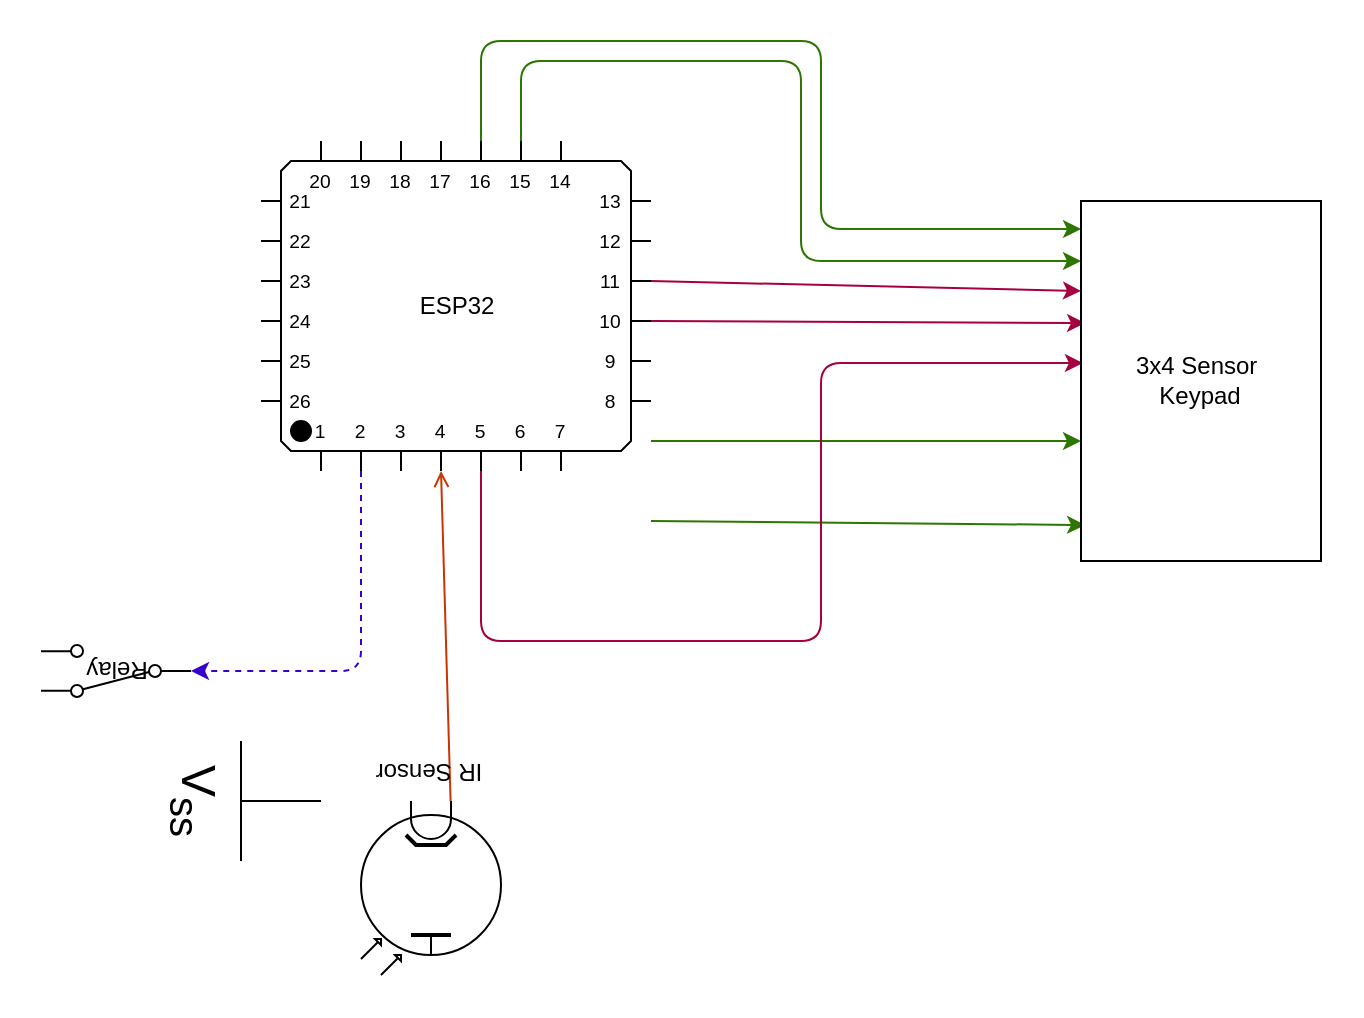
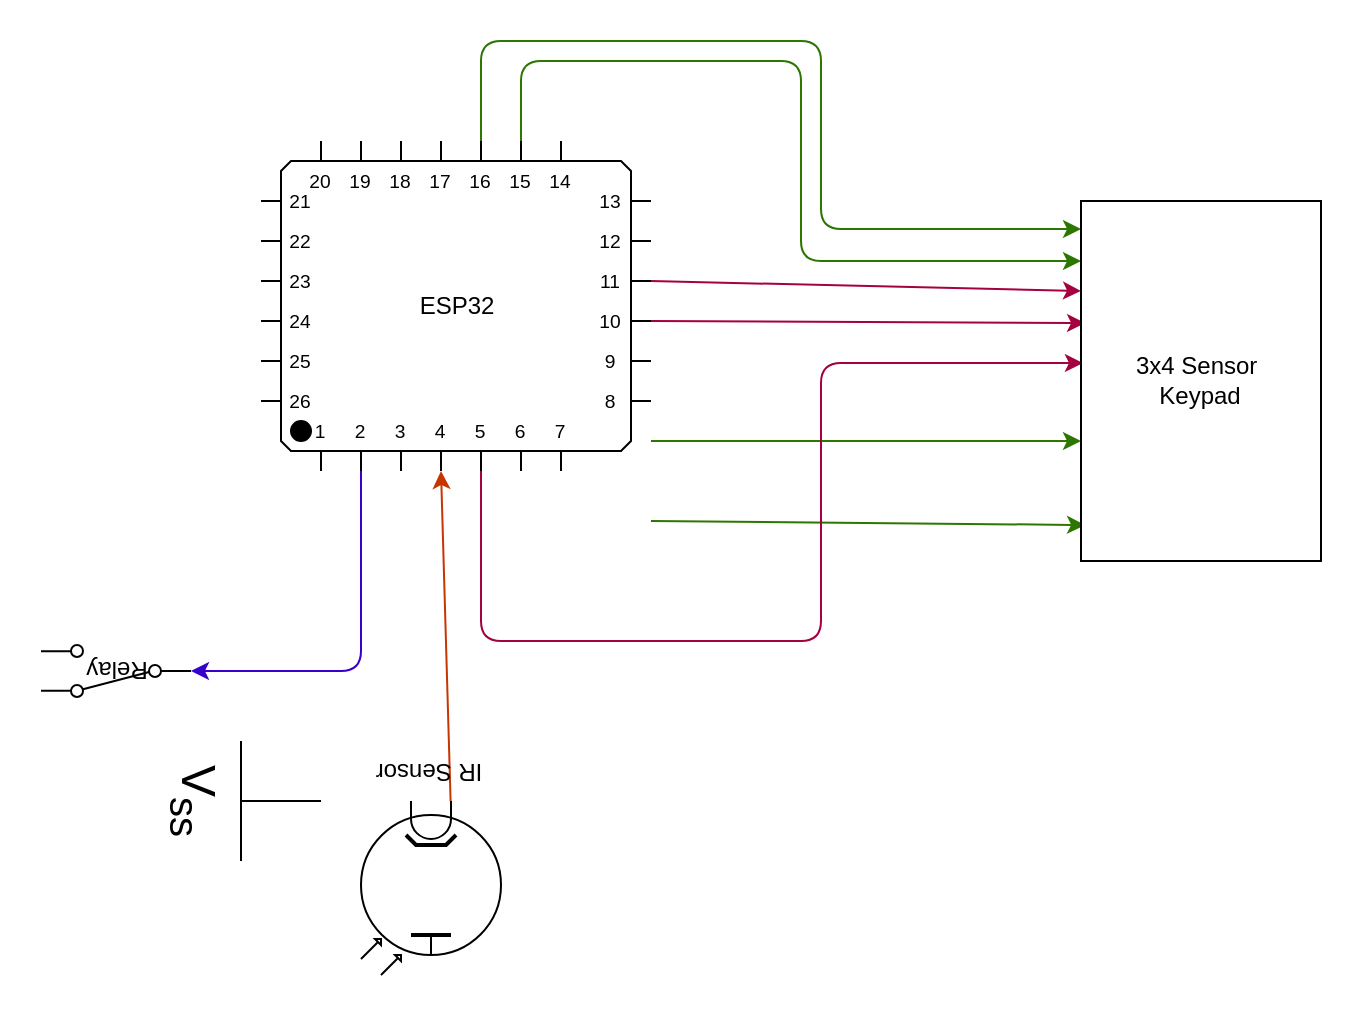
  <mxCell id="0" />
  <mxCell id="1" parent="0" />
  <mxCell id="2" style="edgeStyle=none;html=1;exitX=1;exitY=0;exitDx=0;exitDy=190;exitPerimeter=0;entryX=0.017;entryY=0.9;entryDx=0;entryDy=0;fillColor=#60a917;strokeColor=#2D7600;entryPerimeter=0;" edge="1" parent="1" source="10" target="11"><mxGeometry relative="1" as="geometry" /></mxCell>
  <mxCell id="3" style="edgeStyle=none;html=1;exitX=1;exitY=0;exitDx=0;exitDy=150;exitPerimeter=0;fillColor=#60a917;strokeColor=#2D7600;" edge="1" parent="1" source="10"><mxGeometry relative="1" as="geometry"><mxPoint x="540" y="220" as="targetPoint" /></mxGeometry></mxCell>
  <mxCell id="4" style="edgeStyle=none;html=1;exitX=0;exitY=0;exitDx=130;exitDy=0;exitPerimeter=0;fillColor=#60a917;strokeColor=#2D7600;" edge="1" parent="1" source="10"><mxGeometry relative="1" as="geometry"><mxPoint x="540" y="130" as="targetPoint" /><Array as="points"><mxPoint x="260" y="30" /><mxPoint x="400" y="30" /><mxPoint x="400" y="130" /></Array></mxGeometry></mxCell>
  <mxCell id="5" style="edgeStyle=none;html=1;exitX=0;exitY=0;exitDx=110;exitDy=0;exitPerimeter=0;entryX=0;entryY=0.078;entryDx=0;entryDy=0;entryPerimeter=0;fillColor=#60a917;strokeColor=#2D7600;" edge="1" parent="1" source="10" target="11"><mxGeometry relative="1" as="geometry"><Array as="points"><mxPoint x="240" y="20" /><mxPoint x="410" y="20" /><mxPoint x="410" y="114" /></Array></mxGeometry></mxCell>
  <mxCell id="6" style="edgeStyle=none;html=1;exitX=1;exitY=0;exitDx=0;exitDy=70;exitPerimeter=0;entryX=0;entryY=0.25;entryDx=0;entryDy=0;fillColor=#d80073;strokeColor=#A50040;" edge="1" parent="1" source="10" target="11"><mxGeometry relative="1" as="geometry" /></mxCell>
  <mxCell id="7" style="edgeStyle=none;html=1;exitX=1;exitY=0;exitDx=0;exitDy=90;exitPerimeter=0;entryX=0.017;entryY=0.339;entryDx=0;entryDy=0;entryPerimeter=0;fillColor=#d80073;strokeColor=#A50040;" edge="1" parent="1" source="10" target="11"><mxGeometry relative="1" as="geometry" /></mxCell>
  <mxCell id="8" style="edgeStyle=none;html=1;exitX=0;exitY=1;exitDx=110;exitDy=0;exitPerimeter=0;entryX=0.008;entryY=0.45;entryDx=0;entryDy=0;entryPerimeter=0;fillColor=#d80073;strokeColor=#A50040;" edge="1" parent="1" source="10" target="11"><mxGeometry relative="1" as="geometry"><Array as="points"><mxPoint x="240" y="320" /><mxPoint x="410" y="320" /><mxPoint x="410" y="181" /></Array></mxGeometry></mxCell>
- <mxCell id="9" style="edgeStyle=none;html=1;exitX=0;exitY=1;exitDx=50;exitDy=0;exitPerimeter=0;entryX=0;entryY=0.5;entryDx=0;entryDy=0;fillColor=#6a00ff;strokeColor=#3700CC;dashed=1;" edge="1" parent="1" source="10" target="15"><mxGeometry relative="1" as="geometry"><Array as="points"><mxPoint x="180" y="335" /></Array></mxGeometry></mxCell>
+ <mxCell id="9" style="edgeStyle=none;html=1;exitX=0;exitY=1;exitDx=50;exitDy=0;exitPerimeter=0;entryX=0;entryY=0.5;entryDx=0;entryDy=0;fillColor=#6a00ff;strokeColor=#3700CC;" edge="1" parent="1" source="10" target="15"><mxGeometry relative="1" as="geometry"><Array as="points"><mxPoint x="180" y="335" /></Array></mxGeometry></mxCell>
  <mxCell id="10" value="ESP32" style="shadow=0;dashed=0;align=center;html=1;strokeWidth=1;shape=mxgraph.electrical.logic_gates.qfp_ic;labelNames=a,b,c,d,e,f,g,h,i,j,k,l,m,n,o,p,q,r,s,t,u,v,w,x,y,z,a1,b1,c1,d1,e1,f1,g1,h1,i1,j1,k1,l1,m1,n1;" vertex="1" parent="1"><mxGeometry x="130" y="70" width="195" height="165" as="geometry" /></mxCell>
  <mxCell id="11" value="3x4 Sensor&amp;nbsp;&lt;br&gt;Keypad" style="rounded=0;whiteSpace=wrap;html=1;" vertex="1" parent="1"><mxGeometry x="540" y="100" width="120" height="180" as="geometry" /></mxCell>
- <mxCell id="12" style="edgeStyle=none;html=1;exitX=0.36;exitY=1;exitDx=0;exitDy=0;exitPerimeter=0;entryX=0;entryY=1;entryDx=90;entryDy=0;entryPerimeter=0;fillColor=#fa6800;strokeColor=#C73500;endArrow=open;" edge="1" parent="1" source="13" target="10"><mxGeometry relative="1" as="geometry" /></mxCell>
+ <mxCell id="12" style="edgeStyle=none;html=1;exitX=0.36;exitY=1;exitDx=0;exitDy=0;exitPerimeter=0;entryX=0;entryY=1;entryDx=90;entryDy=0;entryPerimeter=0;fillColor=#fa6800;strokeColor=#C73500;" edge="1" parent="1" source="13" target="10"><mxGeometry relative="1" as="geometry" /></mxCell>
  <mxCell id="13" value="IR Sensor" style="verticalLabelPosition=bottom;shadow=0;dashed=0;align=center;html=1;verticalAlign=top;shape=mxgraph.electrical.thermionic_devices.photocell;rotation=-180;" vertex="1" parent="1"><mxGeometry x="180" y="400" width="70" height="87" as="geometry" /></mxCell>
  <mxCell id="14" value="V&lt;sub&gt;ss&lt;/sub&gt;" style="pointerEvents=1;verticalLabelPosition=bottom;shadow=0;dashed=0;align=center;html=1;verticalAlign=top;shape=mxgraph.electrical.signal_sources.vss2;fontSize=24;flipV=1;rotation=90;" vertex="1" parent="1"><mxGeometry x="110" y="380" width="60" height="40" as="geometry" /></mxCell>
  <mxCell id="15" value="Relay" style="shape=mxgraph.electrical.electro-mechanical.twoWaySwitch;aspect=fixed;elSwitchState=2;rotation=-180;" vertex="1" parent="1"><mxGeometry x="20" y="322" width="75" height="26" as="geometry" /></mxCell>
